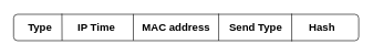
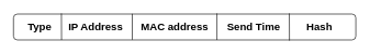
  <mxCell id="0" />
  <mxCell id="1" parent="0" />
  <mxCell id="2" value="" style="rounded=1;whiteSpace=wrap;html=1;" vertex="1" parent="1"><mxGeometry x="20" y="21" width="520" height="40" as="geometry" /></mxCell>
  <mxCell id="3" value="" style="endArrow=none;html=1;entryX=0.14;entryY=-0.025;entryDx=0;entryDy=0;entryPerimeter=0;" edge="1" parent="1" target="2"><mxGeometry width="50" height="50" relative="1" as="geometry"><mxPoint x="93" y="61" as="sourcePoint" /><mxPoint x="150" y="11" as="targetPoint" /></mxGeometry></mxCell>
  <mxCell id="4" value="&lt;font size=&quot;1&quot;&gt;&lt;b style=&quot;font-size: 16px&quot;&gt;Type&lt;/b&gt;&lt;/font&gt;" style="text;html=1;strokeColor=none;fillColor=none;align=center;verticalAlign=middle;whiteSpace=wrap;rounded=0;" vertex="1" parent="1"><mxGeometry x="30" y="31" width="60" height="20" as="geometry" /></mxCell>
- <mxCell id="5" value="&lt;b&gt;&lt;font style=&quot;font-size: 16px&quot;&gt;IP Time&lt;/font&gt;&lt;/b&gt;" style="text;html=1;strokeColor=none;fillColor=none;align=center;verticalAlign=middle;whiteSpace=wrap;rounded=0;" vertex="1" parent="1"><mxGeometry x="100" y="31" width="90" height="20" as="geometry" /></mxCell>
+ <mxCell id="5" value="&lt;b&gt;&lt;font style=&quot;font-size: 16px&quot;&gt;IP Address&lt;/font&gt;&lt;/b&gt;" style="text;html=1;strokeColor=none;fillColor=none;align=center;verticalAlign=middle;whiteSpace=wrap;rounded=0;" vertex="1" parent="1"><mxGeometry x="100" y="31" width="90" height="20" as="geometry" /></mxCell>
  <mxCell id="6" value="" style="endArrow=none;html=1;exitX=0.347;exitY=0.992;exitDx=0;exitDy=0;exitPerimeter=0;entryX=0.347;entryY=-0.008;entryDx=0;entryDy=0;entryPerimeter=0;" edge="1" parent="1" source="2" target="2"><mxGeometry width="50" height="50" relative="1" as="geometry"><mxPoint x="290" y="1" as="sourcePoint" /><mxPoint x="340" y="-49" as="targetPoint" /></mxGeometry></mxCell>
  <mxCell id="7" value="&lt;b&gt;&lt;font style=&quot;font-size: 16px&quot;&gt;MAC address&lt;/font&gt;&lt;/b&gt;" style="text;html=1;strokeColor=none;fillColor=none;align=center;verticalAlign=middle;whiteSpace=wrap;rounded=0;" vertex="1" parent="1"><mxGeometry x="210" y="31" width="110" height="20" as="geometry" /></mxCell>
  <mxCell id="8" value="" style="endArrow=none;html=1;" edge="1" parent="1"><mxGeometry width="50" height="50" relative="1" as="geometry"><mxPoint x="329" y="61" as="sourcePoint" /><mxPoint x="329" y="20" as="targetPoint" /></mxGeometry></mxCell>
- <mxCell id="9" value="&lt;b&gt;&lt;font style=&quot;font-size: 16px&quot;&gt;Send Type&lt;/font&gt;&lt;/b&gt;" style="text;html=1;strokeColor=none;fillColor=none;align=center;verticalAlign=middle;whiteSpace=wrap;rounded=0;" vertex="1" parent="1"><mxGeometry x="330" y="31" width="110" height="20" as="geometry" /></mxCell>
+ <mxCell id="9" value="&lt;b&gt;&lt;font style=&quot;font-size: 16px&quot;&gt;Send Time&lt;/font&gt;&lt;/b&gt;" style="text;html=1;strokeColor=none;fillColor=none;align=center;verticalAlign=middle;whiteSpace=wrap;rounded=0;" vertex="1" parent="1"><mxGeometry x="330" y="31" width="110" height="20" as="geometry" /></mxCell>
  <mxCell id="10" value="" style="endArrow=none;html=1;entryX=0.806;entryY=1.025;entryDx=0;entryDy=0;entryPerimeter=0;" edge="1" parent="1" target="2"><mxGeometry width="50" height="50" relative="1" as="geometry"><mxPoint x="439" y="20" as="sourcePoint" /><mxPoint x="340" y="-59" as="targetPoint" /></mxGeometry></mxCell>
  <mxCell id="11" value="&lt;b&gt;&lt;font style=&quot;font-size: 16px&quot;&gt;Hash&lt;/font&gt;&lt;/b&gt;" style="text;html=1;strokeColor=none;fillColor=none;align=center;verticalAlign=middle;whiteSpace=wrap;rounded=0;" vertex="1" parent="1"><mxGeometry x="430" y="31" width="110" height="20" as="geometry" /></mxCell>
